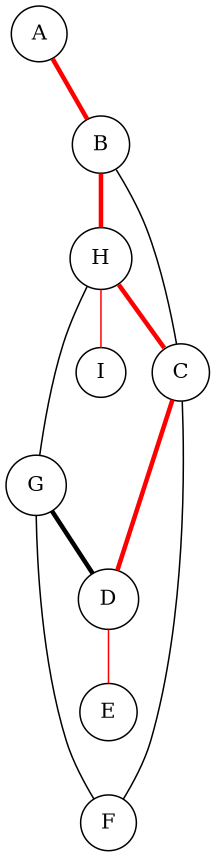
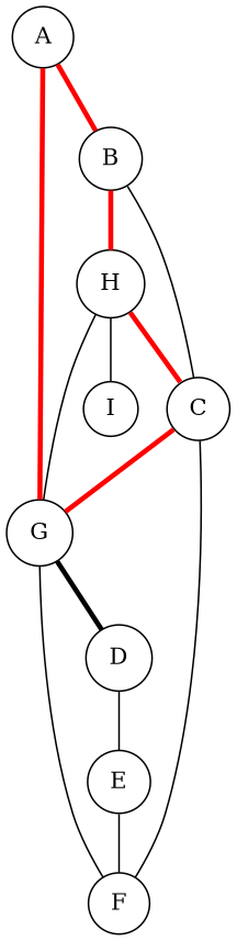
  graph {
    node [shape=circle]
    A [width=0.25]
    B [width=0.25]
    G [width=0.25]
    H [width=0.25]
    C [width=0.25]
    D [width=0.25]
    F [width=0.25]
    I [width=0.25]
    E [width=0.25]
    A -- B [color=red penwidth=3.0]
+   A -- G [color=red penwidth=3.0]
    B -- H [color=red penwidth=3.0]
    B -- C
    G -- H
    G -- D [color=black penwidth=3.0]
    G -- F
    H -- C [color=red penwidth=3.0]
-   H -- I [color=red]
-   C -- D [color=red penwidth=3.0]
+   H -- I
+   C -- G [color=red penwidth=3.0]
    C -- F
-   D -- E [color=red]
+   D -- E
+   E -- F
  }
